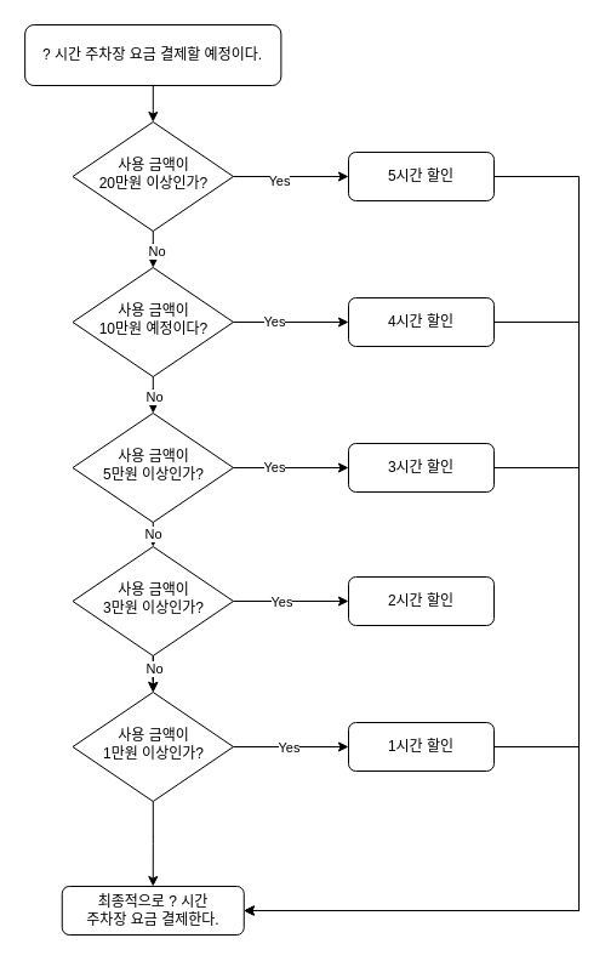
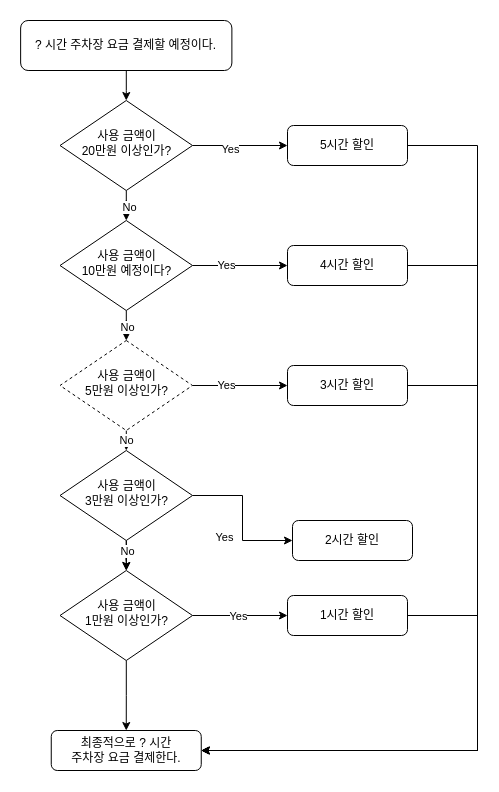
  <mxCell id="0" />
  <mxCell id="1" parent="0" />
  <mxCell id="2" style="edgeStyle=orthogonalEdgeStyle;rounded=0;orthogonalLoop=1;jettySize=auto;html=1;entryX=0.5;entryY=0;entryDx=0;entryDy=0;" edge="1" parent="1" source="3" target="8"><mxGeometry relative="1" as="geometry" /></mxCell>
  <mxCell id="3" value="? 시간 주차장 요금 결제할 예정이다." style="rounded=1;whiteSpace=wrap;html=1;fontSize=12;glass=0;strokeWidth=1;shadow=0;" parent="1" vertex="1"><mxGeometry x="20.13" y="20" width="211.25" height="50" as="geometry" /></mxCell>
  <mxCell id="4" style="edgeStyle=orthogonalEdgeStyle;rounded=0;orthogonalLoop=1;jettySize=auto;html=1;" edge="1" parent="1" source="8" target="10"><mxGeometry relative="1" as="geometry" /></mxCell>
  <mxCell id="5" value="Yes" style="edgeLabel;html=1;align=center;verticalAlign=middle;resizable=0;points=[];" vertex="1" connectable="0" parent="4"><mxGeometry x="-0.214" y="-3" relative="1" as="geometry"><mxPoint as="offset" /></mxGeometry></mxCell>
  <mxCell id="6" style="edgeStyle=orthogonalEdgeStyle;rounded=0;orthogonalLoop=1;jettySize=auto;html=1;" edge="1" parent="1" source="8" target="24"><mxGeometry relative="1" as="geometry" /></mxCell>
  <mxCell id="7" value="No" style="edgeLabel;html=1;align=center;verticalAlign=middle;resizable=0;points=[];" vertex="1" connectable="0" parent="6"><mxGeometry x="0.463" y="3" relative="1" as="geometry"><mxPoint as="offset" /></mxGeometry></mxCell>
  <mxCell id="8" value="사용 금액이 &lt;br&gt;20만원 이상인가?" style="rhombus;whiteSpace=wrap;html=1;shadow=0;fontFamily=Helvetica;fontSize=12;align=center;strokeWidth=1;spacing=6;spacingTop=-4;" parent="1" vertex="1"><mxGeometry x="59.51" y="100" width="132.5" height="90" as="geometry" /></mxCell>
  <mxCell id="9" style="edgeStyle=orthogonalEdgeStyle;rounded=0;orthogonalLoop=1;jettySize=auto;html=1;entryX=1;entryY=0.5;entryDx=0;entryDy=0;" edge="1" parent="1" source="10" target="11"><mxGeometry relative="1" as="geometry"><Array as="points"><mxPoint x="477" y="145" /><mxPoint x="477" y="750" /></Array></mxGeometry></mxCell>
  <mxCell id="10" value="5시간 할인" style="rounded=1;whiteSpace=wrap;html=1;fontSize=12;glass=0;strokeWidth=1;shadow=0;" parent="1" vertex="1"><mxGeometry x="287" y="125" width="120" height="40" as="geometry" /></mxCell>
  <mxCell id="11" value="최종적으로 ? 시간 &lt;br&gt;주차장 요금 결제한다." style="rounded=1;whiteSpace=wrap;html=1;fontSize=12;glass=0;strokeWidth=1;shadow=0;" vertex="1" parent="1"><mxGeometry x="50.76" y="730" width="150" height="40" as="geometry" /></mxCell>
  <mxCell id="12" style="edgeStyle=orthogonalEdgeStyle;rounded=0;orthogonalLoop=1;jettySize=auto;html=1;entryX=0.5;entryY=0;entryDx=0;entryDy=0;" edge="1" parent="1" source="17" target="28"><mxGeometry relative="1" as="geometry" /></mxCell>
  <mxCell id="13" value="" style="edgeStyle=orthogonalEdgeStyle;rounded=0;orthogonalLoop=1;jettySize=auto;html=1;" edge="1" parent="1" source="17" target="28"><mxGeometry relative="1" as="geometry" /></mxCell>
  <mxCell id="14" value="No" style="edgeLabel;html=1;align=center;verticalAlign=middle;resizable=0;points=[];" vertex="1" connectable="0" parent="13"><mxGeometry x="0.236" y="1" relative="1" as="geometry"><mxPoint as="offset" /></mxGeometry></mxCell>
  <mxCell id="15" style="edgeStyle=orthogonalEdgeStyle;rounded=0;orthogonalLoop=1;jettySize=auto;html=1;" edge="1" parent="1" source="17" target="35"><mxGeometry relative="1" as="geometry" /></mxCell>
  <mxCell id="16" value="Yes" style="edgeLabel;html=1;align=center;verticalAlign=middle;resizable=0;points=[];" vertex="1" connectable="0" parent="15"><mxGeometry x="0.235" y="1" relative="1" as="geometry"><mxPoint x="-20" y="1" as="offset" /></mxGeometry></mxCell>
  <mxCell id="17" value="사용 금액이 &lt;br&gt;3만원 이상인가?" style="rhombus;whiteSpace=wrap;html=1;shadow=0;fontFamily=Helvetica;fontSize=12;align=center;strokeWidth=1;spacing=6;spacingTop=-4;" vertex="1" parent="1"><mxGeometry x="59.51" y="450" width="132.5" height="90" as="geometry" /></mxCell>
  <mxCell id="18" value="No" style="edgeStyle=orthogonalEdgeStyle;rounded=0;orthogonalLoop=1;jettySize=auto;html=1;entryX=0.5;entryY=0;entryDx=0;entryDy=0;" edge="1" parent="1" source="19" target="17"><mxGeometry relative="1" as="geometry" /></mxCell>
- <mxCell id="19" value="사용 금액이 &lt;br&gt;5만원 이상인가?" style="rhombus;whiteSpace=wrap;html=1;shadow=0;fontFamily=Helvetica;fontSize=12;align=center;strokeWidth=1;spacing=6;spacingTop=-4;" vertex="1" parent="1"><mxGeometry x="59.51" y="340" width="132.5" height="90" as="geometry" /></mxCell>
+ <mxCell id="19" value="사용 금액이 &lt;br&gt;5만원 이상인가?" style="rhombus;whiteSpace=wrap;html=1;shadow=0;fontFamily=Helvetica;fontSize=12;align=center;strokeWidth=1;spacing=6;spacingTop=-4;dashed=1;" vertex="1" parent="1"><mxGeometry x="59.51" y="340" width="132.5" height="90" as="geometry" /></mxCell>
  <mxCell id="20" style="edgeStyle=orthogonalEdgeStyle;rounded=0;orthogonalLoop=1;jettySize=auto;html=1;" edge="1" parent="1" source="24" target="19"><mxGeometry relative="1" as="geometry" /></mxCell>
  <mxCell id="21" value="No" style="edgeLabel;html=1;align=center;verticalAlign=middle;resizable=0;points=[];" vertex="1" connectable="0" parent="20"><mxGeometry x="0.463" y="1" relative="1" as="geometry"><mxPoint as="offset" /></mxGeometry></mxCell>
  <mxCell id="22" style="edgeStyle=orthogonalEdgeStyle;rounded=0;orthogonalLoop=1;jettySize=auto;html=1;" edge="1" parent="1" source="24" target="30"><mxGeometry relative="1" as="geometry" /></mxCell>
  <mxCell id="23" value="Yes" style="edgeLabel;html=1;align=center;verticalAlign=middle;resizable=0;points=[];" vertex="1" connectable="0" parent="22"><mxGeometry x="-0.312" y="1" relative="1" as="geometry"><mxPoint as="offset" /></mxGeometry></mxCell>
  <mxCell id="24" value="사용 금액이 &lt;br&gt;10만원 예정이다?" style="rhombus;whiteSpace=wrap;html=1;shadow=0;fontFamily=Helvetica;fontSize=12;align=center;strokeWidth=1;spacing=6;spacingTop=-4;" vertex="1" parent="1"><mxGeometry x="59.51" y="220" width="132.5" height="90" as="geometry" /></mxCell>
  <mxCell id="25" style="edgeStyle=orthogonalEdgeStyle;rounded=0;orthogonalLoop=1;jettySize=auto;html=1;" edge="1" parent="1" source="28" target="37"><mxGeometry relative="1" as="geometry" /></mxCell>
  <mxCell id="26" value="Yes" style="edgeLabel;html=1;align=center;verticalAlign=middle;resizable=0;points=[];" vertex="1" connectable="0" parent="25"><mxGeometry x="0.214" y="1" relative="1" as="geometry"><mxPoint x="-13" y="1" as="offset" /></mxGeometry></mxCell>
  <mxCell id="27" style="edgeStyle=orthogonalEdgeStyle;rounded=0;orthogonalLoop=1;jettySize=auto;html=1;entryX=0.5;entryY=0;entryDx=0;entryDy=0;" edge="1" parent="1" source="28" target="11"><mxGeometry relative="1" as="geometry" /></mxCell>
  <mxCell id="28" value="사용 금액이 &lt;br&gt;1만원 이상인가?" style="rhombus;whiteSpace=wrap;html=1;shadow=0;fontFamily=Helvetica;fontSize=12;align=center;strokeWidth=1;spacing=6;spacingTop=-4;" vertex="1" parent="1"><mxGeometry x="59.51" y="570" width="132.5" height="90" as="geometry" /></mxCell>
  <mxCell id="29" style="edgeStyle=orthogonalEdgeStyle;rounded=0;orthogonalLoop=1;jettySize=auto;html=1;entryX=1;entryY=0.5;entryDx=0;entryDy=0;" edge="1" parent="1" source="30" target="11"><mxGeometry relative="1" as="geometry"><Array as="points"><mxPoint x="477" y="265" /><mxPoint x="477" y="750" /></Array></mxGeometry></mxCell>
  <mxCell id="30" value="4시간 할인" style="rounded=1;whiteSpace=wrap;html=1;fontSize=12;glass=0;strokeWidth=1;shadow=0;" vertex="1" parent="1"><mxGeometry x="287" y="245" width="120" height="40" as="geometry" /></mxCell>
  <mxCell id="31" style="edgeStyle=orthogonalEdgeStyle;rounded=0;orthogonalLoop=1;jettySize=auto;html=1;" edge="1" parent="1" source="32" target="11"><mxGeometry relative="1" as="geometry"><Array as="points"><mxPoint x="477" y="385" /><mxPoint x="477" y="750" /></Array></mxGeometry></mxCell>
  <mxCell id="32" value="3시간 할인" style="rounded=1;whiteSpace=wrap;html=1;fontSize=12;glass=0;strokeWidth=1;shadow=0;" vertex="1" parent="1"><mxGeometry x="287" y="365" width="120" height="40" as="geometry" /></mxCell>
  <mxCell id="33" style="edgeStyle=orthogonalEdgeStyle;rounded=0;orthogonalLoop=1;jettySize=auto;html=1;exitX=1;exitY=0.5;exitDx=0;exitDy=0;entryX=0;entryY=0.5;entryDx=0;entryDy=0;" edge="1" parent="1" source="19" target="32"><mxGeometry relative="1" as="geometry"><mxPoint x="202" y="275" as="sourcePoint" /><mxPoint x="297" y="275" as="targetPoint" /></mxGeometry></mxCell>
  <mxCell id="34" value="Yes" style="edgeLabel;html=1;align=center;verticalAlign=middle;resizable=0;points=[];" vertex="1" connectable="0" parent="33"><mxGeometry x="-0.312" y="1" relative="1" as="geometry"><mxPoint as="offset" /></mxGeometry></mxCell>
- <mxCell id="35" value="2시간 할인" style="rounded=1;whiteSpace=wrap;html=1;fontSize=12;glass=0;strokeWidth=1;shadow=0;" vertex="1" parent="1"><mxGeometry x="287" y="475" width="120" height="40" as="geometry" /></mxCell>
+ <mxCell id="35" value="2시간 할인" style="rounded=1;whiteSpace=wrap;html=1;fontSize=12;glass=0;strokeWidth=1;shadow=0;" vertex="1" parent="1"><mxGeometry x="292" y="520" width="120" height="40" as="geometry" /></mxCell>
  <mxCell id="36" style="edgeStyle=orthogonalEdgeStyle;rounded=0;orthogonalLoop=1;jettySize=auto;html=1;entryX=1;entryY=0.5;entryDx=0;entryDy=0;" edge="1" parent="1" source="37" target="11"><mxGeometry relative="1" as="geometry"><Array as="points"><mxPoint x="477" y="615" /><mxPoint x="477" y="750" /></Array></mxGeometry></mxCell>
  <mxCell id="37" value="1시간 할인" style="rounded=1;whiteSpace=wrap;html=1;fontSize=12;glass=0;strokeWidth=1;shadow=0;" vertex="1" parent="1"><mxGeometry x="287" y="595" width="120" height="40" as="geometry" /></mxCell>
